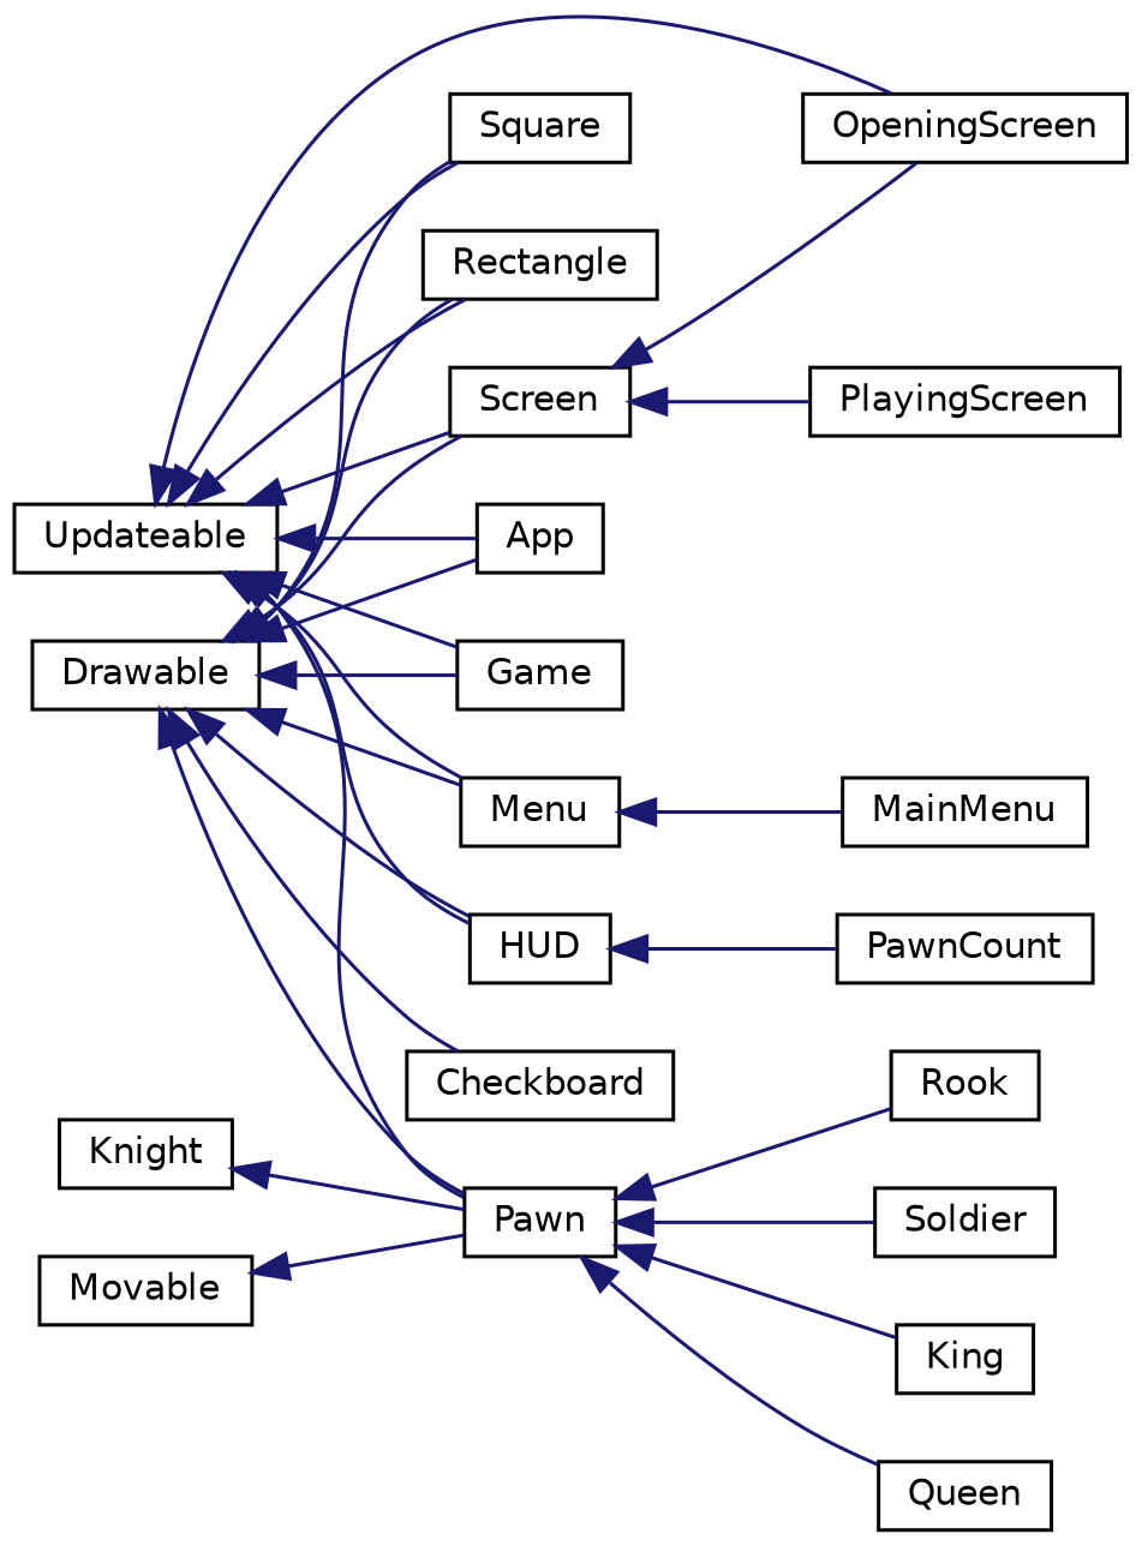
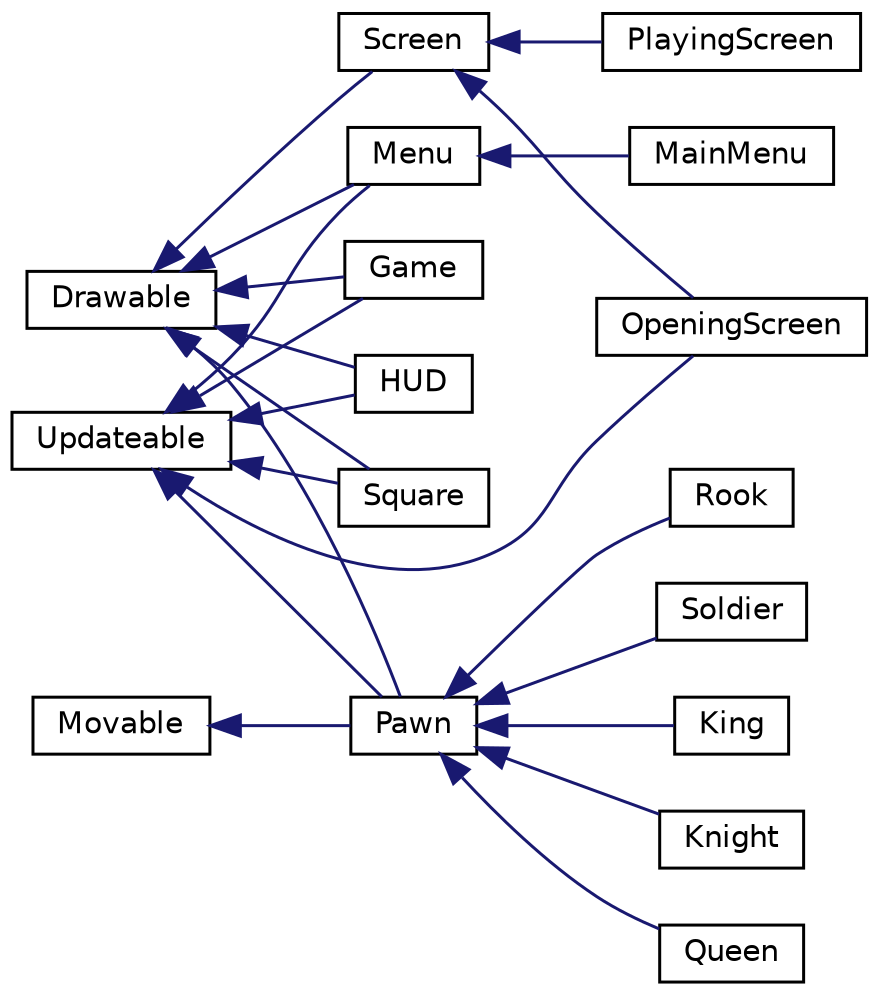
  digraph {
    rankdir=LR
    node [color=black fontname=Helvetica fontsize=10 shape=record]
    edge [color=midnightblue dir=back fontname=Helvetica fontsize=10 labelfontname=Helvetica labelfontsize=10 style=solid]
    n1 [height=0.2 label=Drawable width=0.4]
-   n2 [height=0.2 label=App width=0.4]
-   n3 [height=0.2 label=Checkboard width=0.4]
    n4 [height=0.2 label=Game width=0.4]
    n5 [height=0.2 label=HUD width=0.4]
    n6 [height=0.2 label=Menu width=0.4]
    n7 [height=0.2 label=Pawn width=0.4]
-   n8 [height=0.2 label=Rectangle width=0.4]
    n9 [height=0.2 label=Screen width=0.4]
    n10 [height=0.2 label=Square width=0.4]
-   n11 [height=0.2 label=PawnCount width=0.4]
    n12 [height=0.2 label=MainMenu width=0.4]
    n13 [height=0.2 label=King width=0.4]
    n14 [height=0.2 label=Knight width=0.4]
    n15 [height=0.2 label=Queen width=0.4]
    n16 [height=0.2 label=Rook width=0.4]
    n17 [height=0.2 label=Soldier width=0.4]
    n18 [height=0.2 label=OpeningScreen width=0.4]
    n19 [height=0.2 label=PlayingScreen width=0.4]
    n20 [height=0.2 label=Movable width=0.4]
    n21 [height=0.2 label=Updateable width=0.4]
-   n1 -> n2
-   n1 -> n3
    n1 -> n4
    n1 -> n5
    n1 -> n6
    n1 -> n7
-   n1 -> n8
    n1 -> n9
    n1 -> n10
-   n5 -> n11
    n6 -> n12
    n7 -> n13
-   n14 -> n7
+   n7 -> n14
    n7 -> n15
    n7 -> n16
    n7 -> n17
    n9 -> n18
    n9 -> n19
    n20 -> n7
-   n21 -> n2
    n21 -> n4
    n21 -> n5
    n21 -> n6
    n21 -> n7
-   n21 -> n8
-   n21 -> n9
    n21 -> n10
    n21 -> n18
  }
